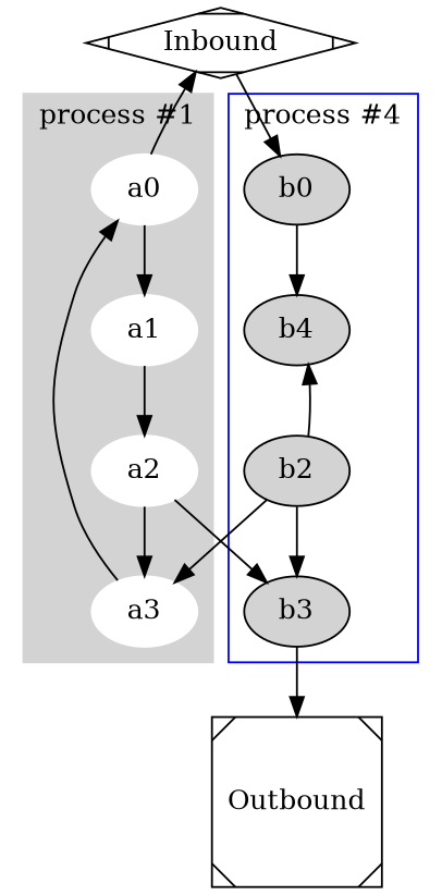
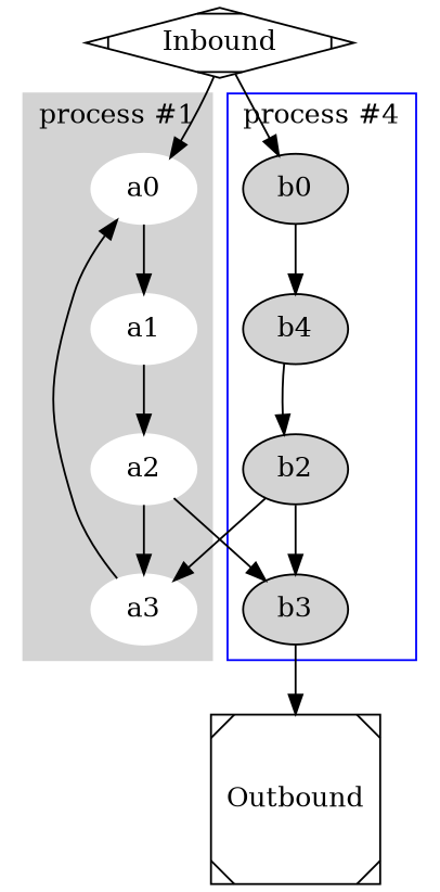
  digraph {
    node [style=filled]
    a0 [color=white]
    a1 [color=white]
    a2 [color=white]
    a3 [color=white]
    b0
    n6 [label=b4]
    b2
    b3
    Outbound [shape=Msquare style=""]
    Inbound [shape=Mdiamond style=""]
    subgraph cluster_1 {
      color=lightgrey
      label="process #1"
      style=filled
      a0
      a1
      a2
      a3
    }
    subgraph cluster_2 {
      color=blue
      label="process #4"
      b0
      n6
      b2
      b3
    }
    a0 -> a1
    a1 -> a2
    a2 -> a3
    a2 -> b3
    a3 -> a0
    b0 -> n6
-   b2 -> n6
+   n6 -> b2
    b2 -> a3
    b2 -> b3
    b3 -> Outbound
-   a0 -> Inbound
+   Inbound -> a0
    Inbound -> b0
  }
